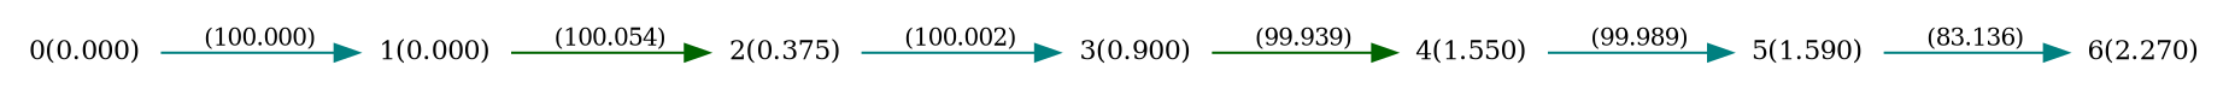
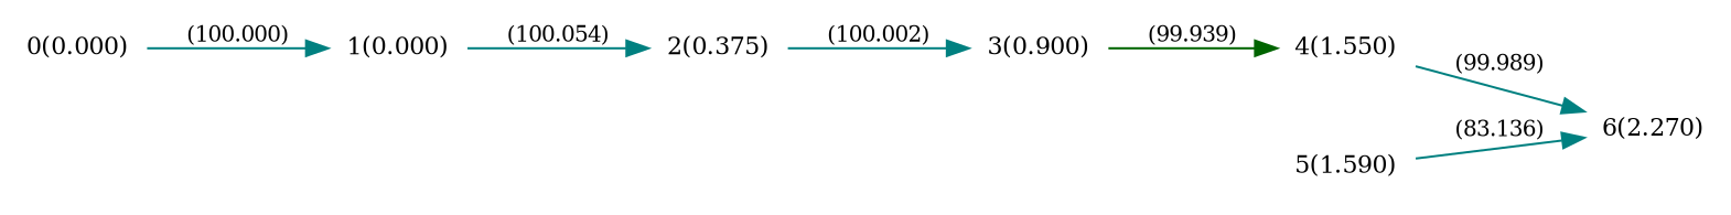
  digraph {
    rankdir=LR
    node [fontsize=11 shape=plaintext]
    edge [color=teal fontsize=10]
    n1 [label="0(0.000)"]
    n2 [label="1(0.000)"]
    n3 [label="2(0.375)"]
    n4 [label="3(0.900)"]
    n5 [label="4(1.550)"]
    n6 [label="5(1.590)"]
    n7 [label="6(2.270)"]
    n1 -> n2 [label="(100.000)"]
-   n2 -> n3 [color=darkgreen label="(100.054)"]
+   n2 -> n3 [label="(100.054)"]
    n3 -> n4 [label="(100.002)"]
    n4 -> n5 [color=darkgreen label="(99.939)"]
-   n5 -> n6 [label="(99.989)"]
+   n5 -> n7 [label="(99.989)"]
    n6 -> n7 [label="(83.136)"]
  }
